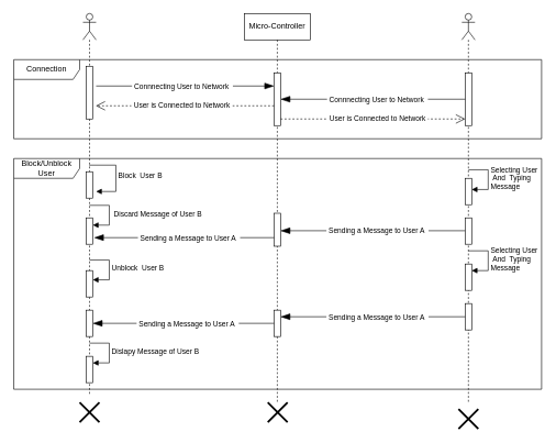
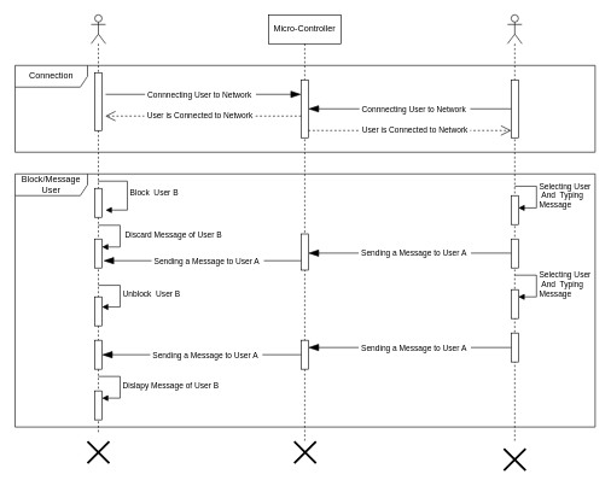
  <mxCell id="0" />
  <mxCell id="1" parent="0" />
  <mxCell id="2" value="Micro-Controller" style="shape=umlLifeline;perimeter=lifelinePerimeter;whiteSpace=wrap;html=1;container=1;dropTarget=0;collapsible=0;recursiveResize=0;outlineConnect=0;portConstraint=eastwest;newEdgeStyle={&quot;edgeStyle&quot;:&quot;elbowEdgeStyle&quot;,&quot;elbow&quot;:&quot;vertical&quot;,&quot;curved&quot;:0,&quot;rounded&quot;:0};" parent="1" vertex="1"><mxGeometry x="370" y="20" width="100" height="590" as="geometry" /></mxCell>
  <mxCell id="3" value="" style="html=1;points=[[0,0,0,0,5],[0,1,0,0,-5],[1,0,0,0,5],[1,1,0,0,-5]];perimeter=orthogonalPerimeter;outlineConnect=0;targetShapes=umlLifeline;portConstraint=eastwest;newEdgeStyle={&quot;curved&quot;:0,&quot;rounded&quot;:0};" vertex="1" parent="2"><mxGeometry x="45" y="450" width="10" height="40" as="geometry" /></mxCell>
  <mxCell id="4" value="" style="shape=umlLifeline;perimeter=lifelinePerimeter;whiteSpace=wrap;html=1;container=1;dropTarget=0;collapsible=0;recursiveResize=0;outlineConnect=0;portConstraint=eastwest;newEdgeStyle={&quot;curved&quot;:0,&quot;rounded&quot;:0};participant=umlActor;" parent="1" vertex="1"><mxGeometry x="125" y="20" width="20" height="580" as="geometry" /></mxCell>
  <mxCell id="5" value="" style="html=1;points=[[0,0,0,0,5],[0,1,0,0,-5],[1,0,0,0,5],[1,1,0,0,-5]];perimeter=orthogonalPerimeter;outlineConnect=0;targetShapes=umlLifeline;portConstraint=eastwest;newEdgeStyle={&quot;curved&quot;:0,&quot;rounded&quot;:0};" parent="4" vertex="1"><mxGeometry x="5" y="80" width="10" height="80" as="geometry" /></mxCell>
  <mxCell id="6" value="" style="html=1;points=[[0,0,0,0,5],[0,1,0,0,-5],[1,0,0,0,5],[1,1,0,0,-5]];perimeter=orthogonalPerimeter;outlineConnect=0;targetShapes=umlLifeline;portConstraint=eastwest;newEdgeStyle={&quot;curved&quot;:0,&quot;rounded&quot;:0};" parent="4" vertex="1"><mxGeometry x="5" y="240" width="10" height="40" as="geometry" /></mxCell>
  <mxCell id="7" value="" style="html=1;points=[[0,0,0,0,5],[0,1,0,0,-5],[1,0,0,0,5],[1,1,0,0,-5]];perimeter=orthogonalPerimeter;outlineConnect=0;targetShapes=umlLifeline;portConstraint=eastwest;newEdgeStyle={&quot;curved&quot;:0,&quot;rounded&quot;:0};" parent="4" vertex="1"><mxGeometry x="5" y="310" width="10" height="40" as="geometry" /></mxCell>
  <mxCell id="8" value="" style="html=1;points=[[0,0,0,0,5],[0,1,0,0,-5],[1,0,0,0,5],[1,1,0,0,-5]];perimeter=orthogonalPerimeter;outlineConnect=0;targetShapes=umlLifeline;portConstraint=eastwest;newEdgeStyle={&quot;curved&quot;:0,&quot;rounded&quot;:0};" vertex="1" parent="4"><mxGeometry x="5" y="390" width="10" height="40" as="geometry" /></mxCell>
  <mxCell id="9" value="Unblock&amp;nbsp; User B" style="html=1;align=left;spacingLeft=2;endArrow=block;rounded=0;edgeStyle=orthogonalEdgeStyle;curved=0;rounded=0;" edge="1" parent="4"><mxGeometry relative="1" as="geometry"><mxPoint x="10" y="374" as="sourcePoint" /><Array as="points"><mxPoint x="40" y="404" /></Array><mxPoint x="15" y="404" as="targetPoint" /></mxGeometry></mxCell>
  <mxCell id="10" value="" style="html=1;points=[[0,0,0,0,5],[0,1,0,0,-5],[1,0,0,0,5],[1,1,0,0,-5]];perimeter=orthogonalPerimeter;outlineConnect=0;targetShapes=umlLifeline;portConstraint=eastwest;newEdgeStyle={&quot;curved&quot;:0,&quot;rounded&quot;:0};" vertex="1" parent="4"><mxGeometry x="5" y="450" width="10" height="40" as="geometry" /></mxCell>
  <mxCell id="11" value="" style="html=1;points=[[0,0,0,0,5],[0,1,0,0,-5],[1,0,0,0,5],[1,1,0,0,-5]];perimeter=orthogonalPerimeter;outlineConnect=0;targetShapes=umlLifeline;portConstraint=eastwest;newEdgeStyle={&quot;curved&quot;:0,&quot;rounded&quot;:0};" vertex="1" parent="4"><mxGeometry x="5" y="520" width="10" height="40" as="geometry" /></mxCell>
  <mxCell id="12" value="Dislapy Message of User B" style="html=1;align=left;spacingLeft=2;endArrow=block;rounded=0;edgeStyle=orthogonalEdgeStyle;curved=0;rounded=0;" edge="1" target="11" parent="4"><mxGeometry relative="1" as="geometry"><mxPoint x="10" y="500" as="sourcePoint" /><Array as="points"><mxPoint x="40" y="530" /></Array></mxGeometry></mxCell>
  <mxCell id="13" value="" style="shape=umlDestroy;whiteSpace=wrap;html=1;strokeWidth=3;targetShapes=umlLifeline;" parent="1" vertex="1"><mxGeometry x="120" y="610" width="30" height="30" as="geometry" /></mxCell>
  <mxCell id="14" value="" style="shape=umlDestroy;whiteSpace=wrap;html=1;strokeWidth=3;targetShapes=umlLifeline;" parent="1" vertex="1"><mxGeometry x="405.5" y="610" width="30" height="30" as="geometry" /></mxCell>
  <mxCell id="15" value="" style="shape=umlLifeline;perimeter=lifelinePerimeter;whiteSpace=wrap;html=1;container=1;dropTarget=0;collapsible=0;recursiveResize=0;outlineConnect=0;portConstraint=eastwest;newEdgeStyle={&quot;curved&quot;:0,&quot;rounded&quot;:0};participant=umlActor;" parent="1" vertex="1"><mxGeometry x="700" y="20" width="20" height="590" as="geometry" /></mxCell>
  <mxCell id="16" value="" style="html=1;points=[[0,0,0,0,5],[0,1,0,0,-5],[1,0,0,0,5],[1,1,0,0,-5]];perimeter=orthogonalPerimeter;outlineConnect=0;targetShapes=umlLifeline;portConstraint=eastwest;newEdgeStyle={&quot;curved&quot;:0,&quot;rounded&quot;:0};" parent="15" vertex="1"><mxGeometry x="5" y="90" width="10" height="80" as="geometry" /></mxCell>
  <mxCell id="17" value="" style="html=1;points=[[0,0,0,0,5],[0,1,0,0,-5],[1,0,0,0,5],[1,1,0,0,-5]];perimeter=orthogonalPerimeter;outlineConnect=0;targetShapes=umlLifeline;portConstraint=eastwest;newEdgeStyle={&quot;curved&quot;:0,&quot;rounded&quot;:0};" parent="15" vertex="1"><mxGeometry x="5" y="310" width="10" height="40" as="geometry" /></mxCell>
  <mxCell id="18" value="" style="html=1;points=[[0,0,0,0,5],[0,1,0,0,-5],[1,0,0,0,5],[1,1,0,0,-5]];perimeter=orthogonalPerimeter;outlineConnect=0;targetShapes=umlLifeline;portConstraint=eastwest;newEdgeStyle={&quot;curved&quot;:0,&quot;rounded&quot;:0};" parent="15" vertex="1"><mxGeometry x="5" y="250" width="10" height="40" as="geometry" /></mxCell>
  <mxCell id="19" value="Selecting User&lt;br&gt;&amp;nbsp;And&amp;nbsp; Typing&amp;nbsp;&lt;br&gt;Message" style="html=1;align=left;spacingLeft=2;endArrow=block;rounded=0;edgeStyle=orthogonalEdgeStyle;curved=0;rounded=0;" parent="15" edge="1"><mxGeometry relative="1" as="geometry"><mxPoint x="10" y="237" as="sourcePoint" /><Array as="points"><mxPoint x="40" y="267" /></Array><mxPoint x="15" y="267" as="targetPoint" /></mxGeometry></mxCell>
  <mxCell id="20" value="" style="html=1;points=[[0,0,0,0,5],[0,1,0,0,-5],[1,0,0,0,5],[1,1,0,0,-5]];perimeter=orthogonalPerimeter;outlineConnect=0;targetShapes=umlLifeline;portConstraint=eastwest;newEdgeStyle={&quot;curved&quot;:0,&quot;rounded&quot;:0};" vertex="1" parent="15"><mxGeometry x="5" y="380" width="10" height="40" as="geometry" /></mxCell>
  <mxCell id="21" value="Selecting User&lt;br style=&quot;border-color: var(--border-color);&quot;&gt;&amp;nbsp;And&amp;nbsp; Typing&amp;nbsp;&lt;br style=&quot;border-color: var(--border-color);&quot;&gt;Message" style="html=1;align=left;spacingLeft=2;endArrow=block;rounded=0;edgeStyle=orthogonalEdgeStyle;curved=0;rounded=0;" edge="1" target="20" parent="15"><mxGeometry relative="1" as="geometry"><mxPoint x="10" y="360" as="sourcePoint" /><Array as="points"><mxPoint x="40" y="390" /></Array></mxGeometry></mxCell>
  <mxCell id="22" value="" style="html=1;points=[[0,0,0,0,5],[0,1,0,0,-5],[1,0,0,0,5],[1,1,0,0,-5]];perimeter=orthogonalPerimeter;outlineConnect=0;targetShapes=umlLifeline;portConstraint=eastwest;newEdgeStyle={&quot;curved&quot;:0,&quot;rounded&quot;:0};" vertex="1" parent="15"><mxGeometry x="5" y="440" width="10" height="40" as="geometry" /></mxCell>
  <mxCell id="23" value="" style="shape=umlDestroy;whiteSpace=wrap;html=1;strokeWidth=3;targetShapes=umlLifeline;" parent="1" vertex="1"><mxGeometry x="695" y="620" width="30" height="30" as="geometry" /></mxCell>
  <mxCell id="24" value="Connection" style="shape=umlFrame;whiteSpace=wrap;html=1;pointerEvents=0;width=100;height=30;" parent="1" vertex="1"><mxGeometry x="20" y="90" width="801" height="120" as="geometry" /></mxCell>
  <mxCell id="25" value="" style="html=1;points=[[0,0,0,0,5],[0,1,0,0,-5],[1,0,0,0,5],[1,1,0,0,-5]];perimeter=orthogonalPerimeter;outlineConnect=0;targetShapes=umlLifeline;portConstraint=eastwest;newEdgeStyle={&quot;curved&quot;:0,&quot;rounded&quot;:0};" parent="1" vertex="1"><mxGeometry x="415" y="110" width="10" height="80" as="geometry" /></mxCell>
  <mxCell id="26" value="" style="endArrow=blockThin;endFill=1;endSize=12;html=1;rounded=0;" parent="1" edge="1"><mxGeometry width="160" relative="1" as="geometry"><mxPoint x="145" y="130" as="sourcePoint" /><mxPoint x="415" y="130" as="targetPoint" /></mxGeometry></mxCell>
  <mxCell id="27" value="&amp;nbsp;Connnecting User to Network&amp;nbsp;&amp;nbsp;" style="edgeLabel;html=1;align=center;verticalAlign=middle;resizable=0;points=[];" parent="26" vertex="1" connectable="0"><mxGeometry x="-0.037" y="-3" relative="1" as="geometry"><mxPoint y="-3" as="offset" /></mxGeometry></mxCell>
  <mxCell id="28" value="" style="endArrow=blockThin;endFill=1;endSize=12;html=1;rounded=0;" parent="1" source="16" target="25" edge="1"><mxGeometry width="160" relative="1" as="geometry"><mxPoint x="335" y="450" as="sourcePoint" /><mxPoint x="495" y="450" as="targetPoint" /></mxGeometry></mxCell>
  <mxCell id="29" value="&amp;nbsp;Connnecting User to Network&amp;nbsp;&amp;nbsp;" style="edgeLabel;html=1;align=center;verticalAlign=middle;resizable=0;points=[];" parent="28" vertex="1" connectable="0"><mxGeometry x="-0.007" y="-3" relative="1" as="geometry"><mxPoint x="5" y="3" as="offset" /></mxGeometry></mxCell>
  <mxCell id="30" value="" style="endArrow=open;dashed=1;endFill=0;endSize=12;html=1;rounded=0;" parent="1" target="16" edge="1"><mxGeometry width="160" relative="1" as="geometry"><mxPoint x="425" y="180" as="sourcePoint" /><mxPoint x="585" y="180" as="targetPoint" /></mxGeometry></mxCell>
  <mxCell id="31" value="&amp;nbsp;User is Connected to Network&amp;nbsp;" style="edgeLabel;html=1;align=center;verticalAlign=middle;resizable=0;points=[];" parent="30" vertex="1" connectable="0"><mxGeometry x="0.043" y="-2" relative="1" as="geometry"><mxPoint y="-3" as="offset" /></mxGeometry></mxCell>
  <mxCell id="32" value="" style="endArrow=open;dashed=1;endFill=0;endSize=12;html=1;rounded=0;startArrow=none;startFill=0;" parent="1" edge="1"><mxGeometry width="160" relative="1" as="geometry"><mxPoint x="415" y="160" as="sourcePoint" /><mxPoint x="144.5" y="160" as="targetPoint" /><Array as="points"><mxPoint x="305" y="160" /></Array></mxGeometry></mxCell>
  <mxCell id="33" value="&amp;nbsp;User is Connected to Network&amp;nbsp;" style="edgeLabel;html=1;align=center;verticalAlign=middle;resizable=0;points=[];" parent="32" vertex="1" connectable="0"><mxGeometry x="0.043" y="-2" relative="1" as="geometry"><mxPoint as="offset" /></mxGeometry></mxCell>
- <mxCell id="34" value="Block/Unblock User" style="shape=umlFrame;whiteSpace=wrap;html=1;pointerEvents=0;width=100;height=30;" parent="1" vertex="1"><mxGeometry x="20" y="240" width="801" height="350" as="geometry" /></mxCell>
+ <mxCell id="34" value="Block/Message User" style="shape=umlFrame;whiteSpace=wrap;html=1;pointerEvents=0;width=100;height=30;" parent="1" vertex="1"><mxGeometry x="20" y="240" width="801" height="350" as="geometry" /></mxCell>
  <mxCell id="35" value="Block&amp;nbsp; User B" style="html=1;align=left;spacingLeft=2;endArrow=block;rounded=0;edgeStyle=orthogonalEdgeStyle;curved=0;rounded=0;" parent="1" source="4" edge="1"><mxGeometry x="0.014" relative="1" as="geometry"><mxPoint x="145" y="320" as="sourcePoint" /><Array as="points"><mxPoint x="175" y="250" /><mxPoint x="175" y="290" /></Array><mxPoint as="offset" /><mxPoint x="145" y="290" as="targetPoint" /></mxGeometry></mxCell>
  <mxCell id="36" value="" style="endArrow=blockThin;endFill=1;endSize=12;html=1;rounded=0;" parent="1" edge="1"><mxGeometry width="160" relative="1" as="geometry"><mxPoint x="705" y="349.5" as="sourcePoint" /><mxPoint x="425" y="349.5" as="targetPoint" /></mxGeometry></mxCell>
  <mxCell id="37" value="&amp;nbsp;Sending a Message to User A&amp;nbsp;&amp;nbsp;" style="edgeLabel;html=1;align=center;verticalAlign=middle;resizable=0;points=[];" parent="36" vertex="1" connectable="0"><mxGeometry x="-0.007" y="-3" relative="1" as="geometry"><mxPoint x="5" y="3" as="offset" /></mxGeometry></mxCell>
  <mxCell id="38" value="" style="endArrow=blockThin;endFill=1;endSize=12;html=1;rounded=0;" parent="1" edge="1"><mxGeometry width="160" relative="1" as="geometry"><mxPoint x="417" y="360" as="sourcePoint" /><mxPoint x="142" y="360" as="targetPoint" /></mxGeometry></mxCell>
  <mxCell id="39" value="&amp;nbsp;Sending a Message to User A&amp;nbsp;&amp;nbsp;" style="edgeLabel;html=1;align=center;verticalAlign=middle;resizable=0;points=[];" parent="38" vertex="1" connectable="0"><mxGeometry x="-0.007" y="-3" relative="1" as="geometry"><mxPoint x="5" y="3" as="offset" /></mxGeometry></mxCell>
  <mxCell id="40" value="" style="html=1;points=[[0,0,0,0,5],[0,1,0,0,-5],[1,0,0,0,5],[1,1,0,0,-5]];perimeter=orthogonalPerimeter;outlineConnect=0;targetShapes=umlLifeline;portConstraint=eastwest;newEdgeStyle={&quot;curved&quot;:0,&quot;rounded&quot;:0};" parent="1" vertex="1"><mxGeometry x="415" y="323" width="10" height="50" as="geometry" /></mxCell>
  <mxCell id="41" value="&amp;nbsp;Discard Message of User B&amp;nbsp;" style="html=1;align=left;spacingLeft=2;endArrow=block;rounded=0;edgeStyle=orthogonalEdgeStyle;curved=0;rounded=0;" parent="1" edge="1"><mxGeometry relative="1" as="geometry"><mxPoint x="135" y="311" as="sourcePoint" /><Array as="points"><mxPoint x="165" y="341" /></Array><mxPoint x="140" y="341" as="targetPoint" /></mxGeometry></mxCell>
  <mxCell id="42" value="" style="endArrow=blockThin;endFill=1;endSize=12;html=1;rounded=0;" edge="1" parent="1" target="3"><mxGeometry width="160" relative="1" as="geometry"><mxPoint x="705" y="480" as="sourcePoint" /><mxPoint x="425" y="480" as="targetPoint" /></mxGeometry></mxCell>
  <mxCell id="43" value="&amp;nbsp;Sending a Message to User A&amp;nbsp;&amp;nbsp;" style="edgeLabel;html=1;align=center;verticalAlign=middle;resizable=0;points=[];" vertex="1" connectable="0" parent="42"><mxGeometry x="-0.007" y="-3" relative="1" as="geometry"><mxPoint x="5" y="3" as="offset" /></mxGeometry></mxCell>
  <mxCell id="44" value="" style="endArrow=blockThin;endFill=1;endSize=12;html=1;rounded=0;" edge="1" parent="1"><mxGeometry width="160" relative="1" as="geometry"><mxPoint x="415" y="490" as="sourcePoint" /><mxPoint x="140" y="490" as="targetPoint" /></mxGeometry></mxCell>
  <mxCell id="45" value="&amp;nbsp;Sending a Message to User A&amp;nbsp;&amp;nbsp;" style="edgeLabel;html=1;align=center;verticalAlign=middle;resizable=0;points=[];" vertex="1" connectable="0" parent="44"><mxGeometry x="-0.007" y="-3" relative="1" as="geometry"><mxPoint x="5" y="3" as="offset" /></mxGeometry></mxCell>
